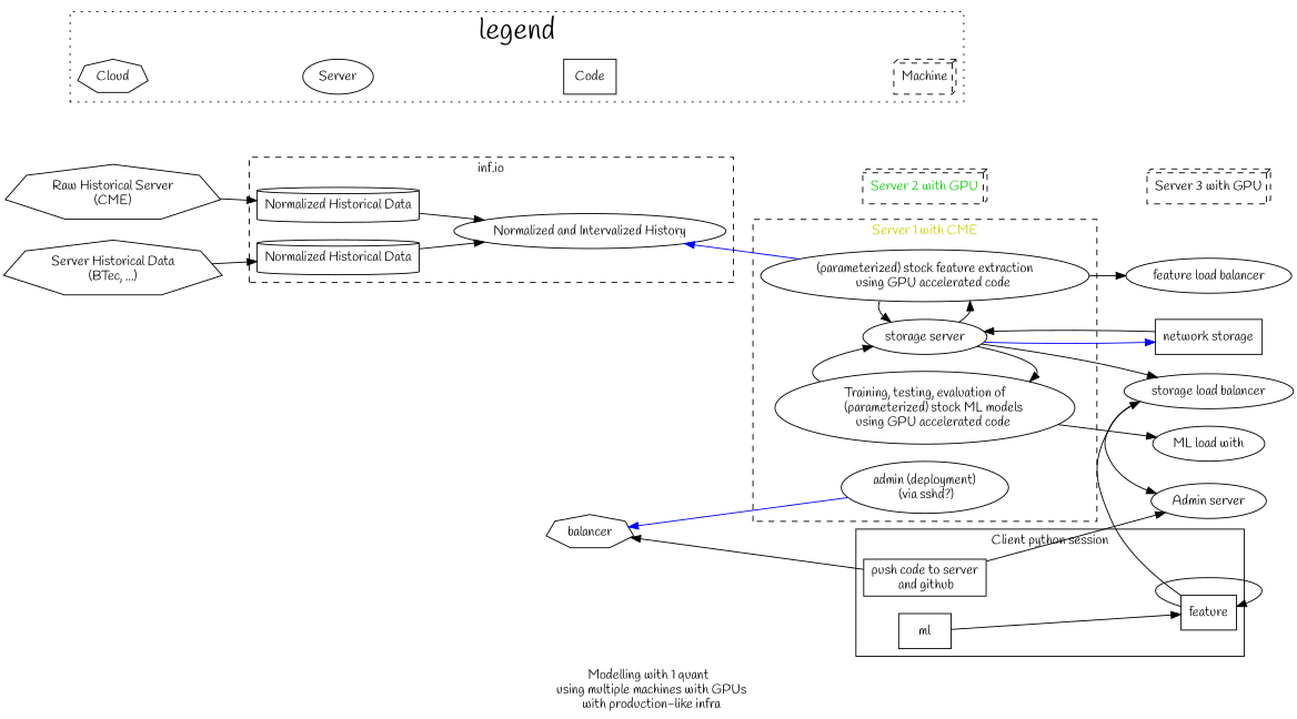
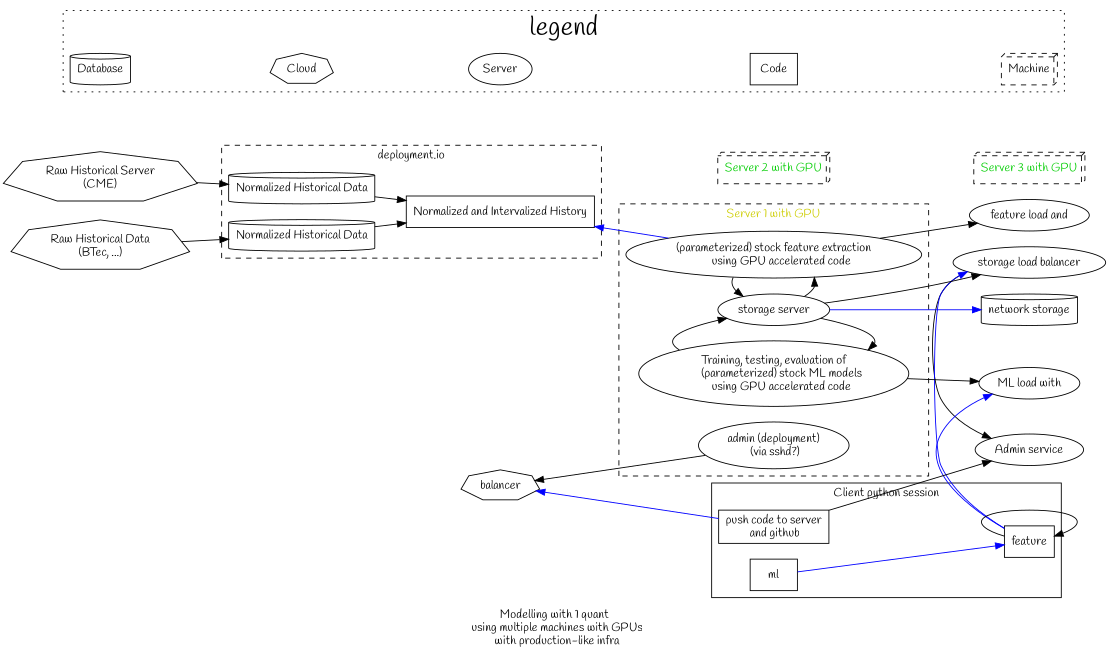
  digraph {
    fontname=Handlee
    label="Modelling with 1 quant\n  using multiple machines with GPUs\n  with production-like infra"
    rankdir=LR
    node [fontname=Handlee]
    edge [fontname=Handlee]
    n1 [label="storage load balancer"]
-   n2 [label="feature load balancer"]
+   n2 [label="feature load and"]
    n3 [label="ML load with"]
-   n4 [label="Admin server"]
+   n4 [label="Admin service"]
    n5 [label="Normalized Historical Data" shape=cylinder]
    n6 [label="Normalized Historical Data" shape=cylinder]
-   n7 [label="Normalized and Intervalized History"]
+   n7 [label="Normalized and Intervalized History" shape=box]
    n8 [label="storage server"]
    n9 [label="(parameterized) stock feature extraction\n      using GPU accelerated code"]
    n10 [label="Training, testing, evaluation of\n      (parameterized) stock ML models\n      using GPU accelerated code"]
    n11 [label="admin (deployment)\n\ (via sshd?)"]
    n12 [fontcolor=green3 label="Server 2 with GPU" shape=box3d style=dashed]
-   n13 [fontcolor=black label="Server 3 with GPU" shape=box3d style=dashed]
+   n13 [fontcolor=green3 label="Server 3 with GPU" shape=box3d style=dashed]
    feature [shape=box]
    ml [shape=box]
    n16 [label="push code to server\n\ and github" shape=box]
+   Database [shape=cylinder]
    Cloud [shape=septagon]
    Server
    Code [shape=box]
    Machine [shape=box3d style=dashed]
-   n22 [label="network storage" shape=box]
+   n22 [label="network storage" shape=cylinder]
    n23 [label=balancer shape=septagon]
    n24 [label="Raw Historical Server\n(CME)" shape=septagon]
-   n25 [label="Server Historical Data\n(BTec, ...)" shape=septagon]
+   n25 [label="Raw Historical Data\n(BTec, ...)" shape=septagon]
    subgraph sub_1 {
      rank=same
      n1
      n2
      n3
      n4
    }
    subgraph cluster_2 {
-     label="inf.io"
+     label="deployment.io"
      style=dashed
      n5
      n6
      n7
    }
    subgraph cluster_3 {
      fontcolor=yellow3
-     label="Server 1 with CME"
+     label="Server 1 with GPU"
      style=dashed
      n11
      subgraph sub_4 {
        fontcolor=yellow3
        label="Server 1 with GPU"
        rank=same
        style=dashed
        n8
        n9
        n10
      }
    }
    subgraph cluster_5 {
      style=invis
      n12
      n13
    }
    subgraph cluster_6 {
      label="Client python session"
      feature
      ml
      n16
    }
    subgraph cluster_7 {
      fontsize=30
      label=legend
      style=dotted
+     Database
      Cloud
      Server
      Code
      Machine
    }
    n1 -> n4
-   n1 -> feature [color=black dir=back]
+   n1 -> feature [color=blue dir=back]
+   n3 -> feature [color=blue dir=back]
    n5 -> n7
    n6 -> n7
    n7 -> n9 [color=blue dir=back]
    n7 -> n12 [style=invis]
    n8 -> n1
    n8 -> n9
    n8 -> n10
    n8 -> n22 [color=blue weight=1000]
    n9 -> n2
    n9 -> n8 [weight=1000]
    n10 -> n3
    n10 -> n8 [weight=1000]
    n12 -> n13 [style=invis]
    feature -> feature
-   ml -> feature
+   ml -> feature [color=blue]
    n16 -> n4
-   n16 -> n23
+   n16 -> n23 [color=blue]
+   Database -> Cloud [style=invis]
    Cloud -> Server [style=invis]
    Server -> Code [style=invis]
    Code -> Machine [style=invis]
-   n22 -> n8
-   n23 -> n11 [color=blue dir=back]
+   n23 -> n11 [color=black dir=back]
    n24 -> n5
    n25 -> n6
  }
